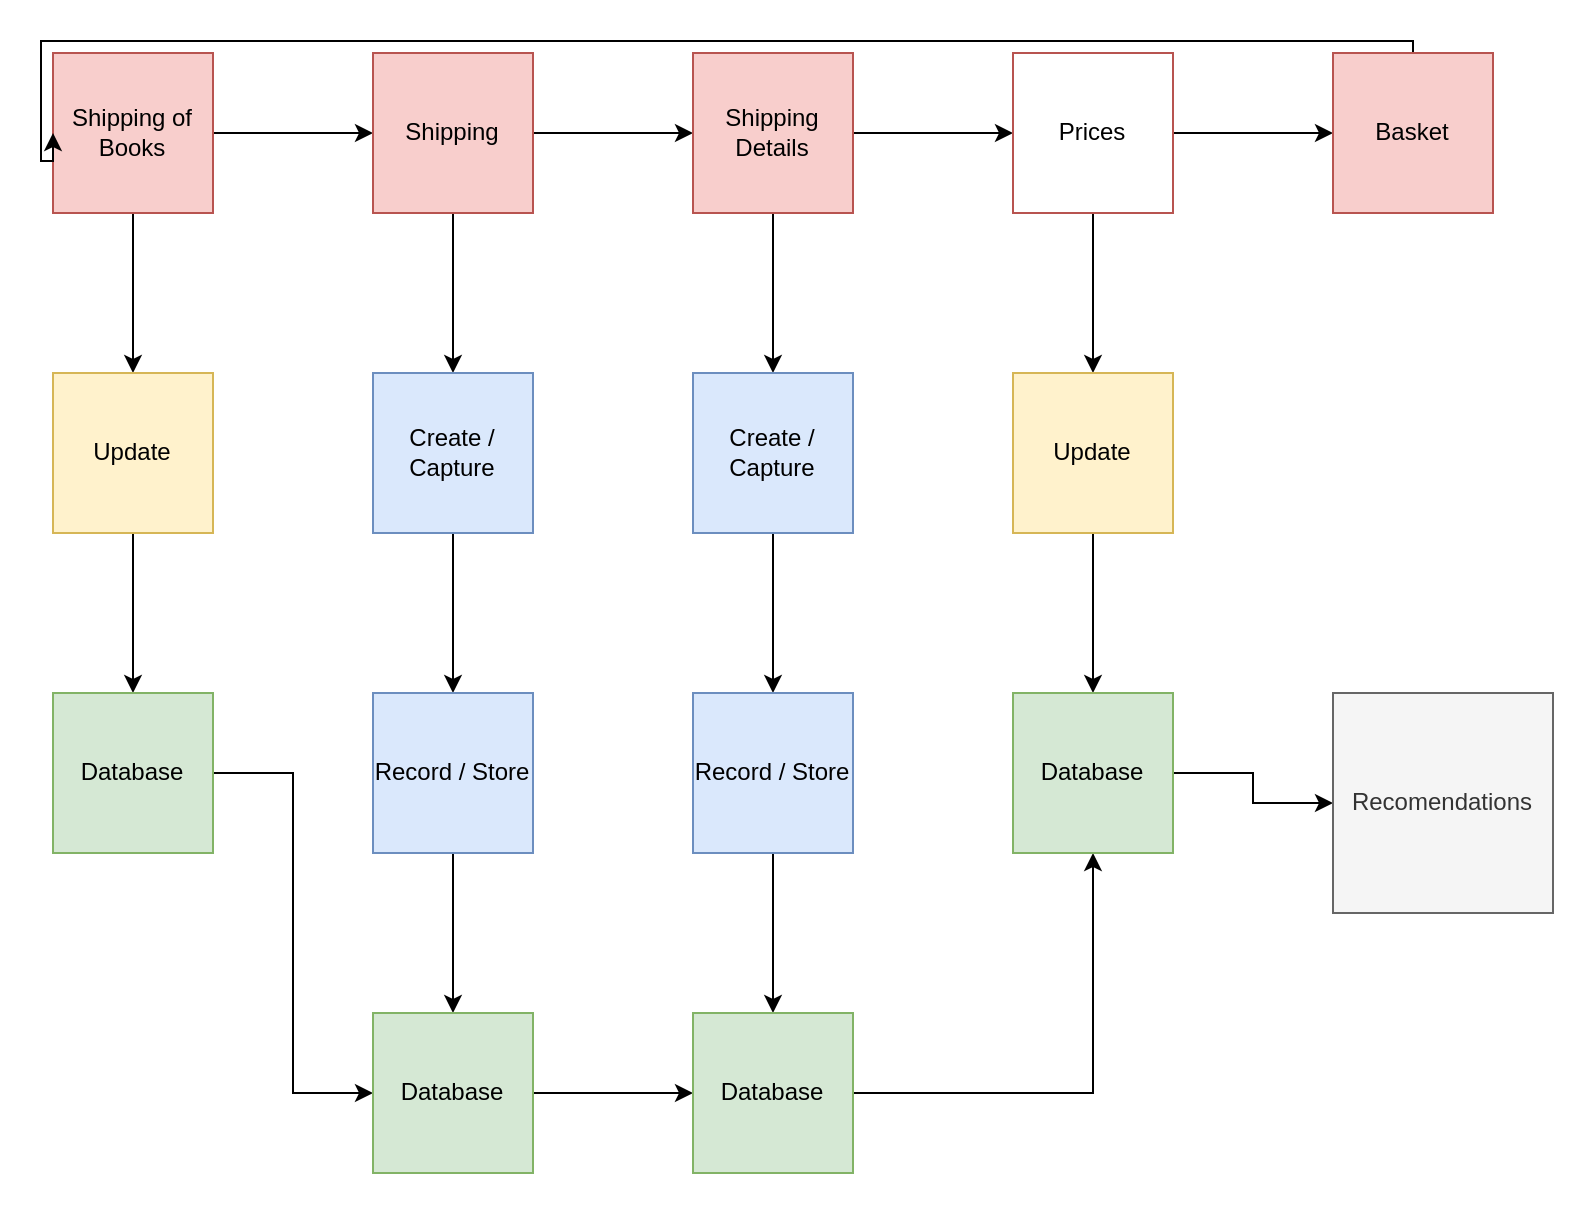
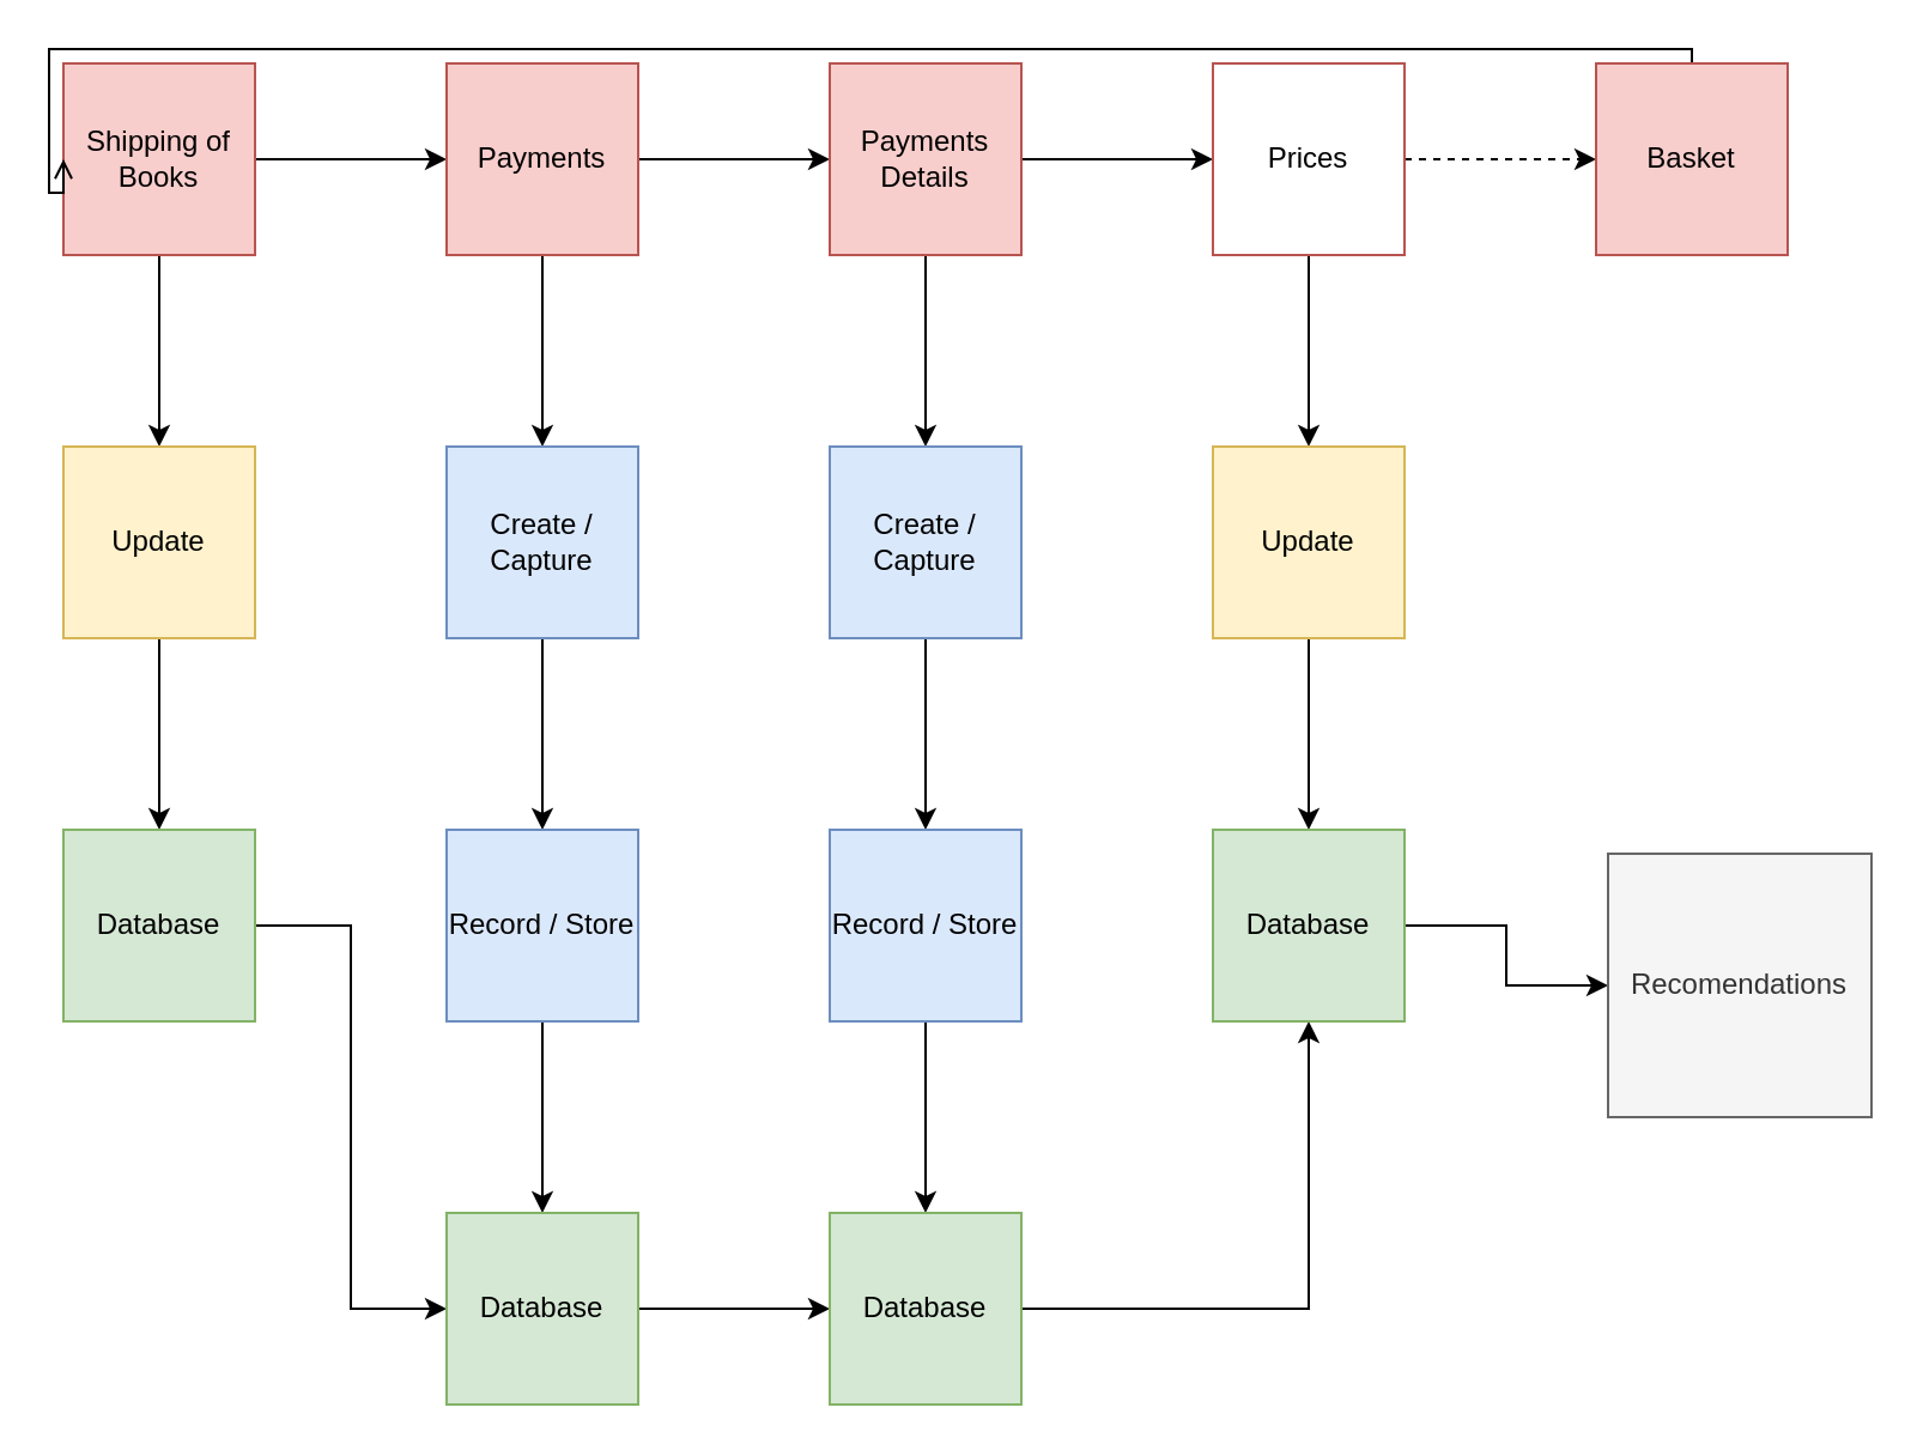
  <mxCell id="0" />
  <mxCell id="1" parent="0" />
  <mxCell id="2" value="" style="edgeStyle=orthogonalEdgeStyle;rounded=0;orthogonalLoop=1;jettySize=auto;html=1;" edge="1" parent="1" source="4" target="11"><mxGeometry relative="1" as="geometry" /></mxCell>
  <mxCell id="3" value="" style="edgeStyle=orthogonalEdgeStyle;rounded=0;orthogonalLoop=1;jettySize=auto;html=1;" edge="1" parent="1" source="4" target="6"><mxGeometry relative="1" as="geometry" /></mxCell>
  <mxCell id="4" value="Shipping of Books" style="whiteSpace=wrap;html=1;aspect=fixed;fillColor=#f8cecc;strokeColor=#b85450;" vertex="1" parent="1"><mxGeometry x="26" y="26" width="80" height="80" as="geometry" /></mxCell>
  <mxCell id="5" value="" style="edgeStyle=orthogonalEdgeStyle;rounded=0;orthogonalLoop=1;jettySize=auto;html=1;" edge="1" parent="1" source="6" target="8"><mxGeometry relative="1" as="geometry" /></mxCell>
  <mxCell id="6" value="Update" style="whiteSpace=wrap;html=1;aspect=fixed;fillColor=#fff2cc;strokeColor=#d6b656;" vertex="1" parent="1"><mxGeometry x="26" y="186" width="80" height="80" as="geometry" /></mxCell>
  <mxCell id="7" value="" style="edgeStyle=orthogonalEdgeStyle;rounded=0;orthogonalLoop=1;jettySize=auto;html=1;entryX=0;entryY=0.5;entryDx=0;entryDy=0;" edge="1" parent="1" source="8" target="17"><mxGeometry relative="1" as="geometry"><mxPoint x="66" y="506" as="targetPoint" /></mxGeometry></mxCell>
  <mxCell id="8" value="Database" style="whiteSpace=wrap;html=1;aspect=fixed;fillColor=#d5e8d4;strokeColor=#82b366;" vertex="1" parent="1"><mxGeometry x="26" y="346" width="80" height="80" as="geometry" /></mxCell>
  <mxCell id="9" value="" style="edgeStyle=orthogonalEdgeStyle;rounded=0;orthogonalLoop=1;jettySize=auto;html=1;" edge="1" parent="1" source="11" target="20"><mxGeometry relative="1" as="geometry" /></mxCell>
  <mxCell id="10" value="" style="edgeStyle=orthogonalEdgeStyle;rounded=0;orthogonalLoop=1;jettySize=auto;html=1;" edge="1" parent="1" source="11" target="13"><mxGeometry relative="1" as="geometry" /></mxCell>
- <mxCell id="11" value="Shipping" style="whiteSpace=wrap;html=1;aspect=fixed;fillColor=#f8cecc;strokeColor=#b85450;" vertex="1" parent="1"><mxGeometry x="186" y="26" width="80" height="80" as="geometry" /></mxCell>
+ <mxCell id="11" value="Payments" style="whiteSpace=wrap;html=1;aspect=fixed;fillColor=#f8cecc;strokeColor=#b85450;" vertex="1" parent="1"><mxGeometry x="186" y="26" width="80" height="80" as="geometry" /></mxCell>
  <mxCell id="12" value="" style="edgeStyle=orthogonalEdgeStyle;rounded=0;orthogonalLoop=1;jettySize=auto;html=1;" edge="1" parent="1" source="13" target="15"><mxGeometry relative="1" as="geometry" /></mxCell>
  <mxCell id="13" value="Create / Capture" style="whiteSpace=wrap;html=1;aspect=fixed;fillColor=#dae8fc;strokeColor=#6c8ebf;" vertex="1" parent="1"><mxGeometry x="186" y="186" width="80" height="80" as="geometry" /></mxCell>
  <mxCell id="14" value="" style="edgeStyle=orthogonalEdgeStyle;rounded=0;orthogonalLoop=1;jettySize=auto;html=1;" edge="1" parent="1" source="15" target="17"><mxGeometry relative="1" as="geometry" /></mxCell>
  <mxCell id="15" value="Record / Store" style="whiteSpace=wrap;html=1;aspect=fixed;fillColor=#dae8fc;strokeColor=#6c8ebf;" vertex="1" parent="1"><mxGeometry x="186" y="346" width="80" height="80" as="geometry" /></mxCell>
  <mxCell id="16" value="" style="edgeStyle=orthogonalEdgeStyle;rounded=0;orthogonalLoop=1;jettySize=auto;html=1;" edge="1" parent="1" source="17" target="26"><mxGeometry relative="1" as="geometry" /></mxCell>
  <mxCell id="17" value="Database" style="whiteSpace=wrap;html=1;aspect=fixed;fillColor=#d5e8d4;strokeColor=#82b366;" vertex="1" parent="1"><mxGeometry x="186" y="506" width="80" height="80" as="geometry" /></mxCell>
  <mxCell id="18" value="" style="edgeStyle=orthogonalEdgeStyle;rounded=0;orthogonalLoop=1;jettySize=auto;html=1;" edge="1" parent="1" source="20" target="29"><mxGeometry relative="1" as="geometry" /></mxCell>
  <mxCell id="19" value="" style="edgeStyle=orthogonalEdgeStyle;rounded=0;orthogonalLoop=1;jettySize=auto;html=1;" edge="1" parent="1" source="20" target="22"><mxGeometry relative="1" as="geometry" /></mxCell>
- <mxCell id="20" value="Shipping Details" style="whiteSpace=wrap;html=1;aspect=fixed;fillColor=#f8cecc;strokeColor=#b85450;" vertex="1" parent="1"><mxGeometry x="346" y="26" width="80" height="80" as="geometry" /></mxCell>
+ <mxCell id="20" value="Payments Details" style="whiteSpace=wrap;html=1;aspect=fixed;fillColor=#f8cecc;strokeColor=#b85450;" vertex="1" parent="1"><mxGeometry x="346" y="26" width="80" height="80" as="geometry" /></mxCell>
  <mxCell id="21" value="" style="edgeStyle=orthogonalEdgeStyle;rounded=0;orthogonalLoop=1;jettySize=auto;html=1;" edge="1" parent="1" source="22" target="24"><mxGeometry relative="1" as="geometry" /></mxCell>
  <mxCell id="22" value="Create / Capture" style="whiteSpace=wrap;html=1;aspect=fixed;fillColor=#dae8fc;strokeColor=#6c8ebf;" vertex="1" parent="1"><mxGeometry x="346" y="186" width="80" height="80" as="geometry" /></mxCell>
  <mxCell id="23" value="" style="edgeStyle=orthogonalEdgeStyle;rounded=0;orthogonalLoop=1;jettySize=auto;html=1;" edge="1" parent="1" source="24" target="26"><mxGeometry relative="1" as="geometry" /></mxCell>
  <mxCell id="24" value="Record / Store" style="whiteSpace=wrap;html=1;aspect=fixed;fillColor=#dae8fc;strokeColor=#6c8ebf;" vertex="1" parent="1"><mxGeometry x="346" y="346" width="80" height="80" as="geometry" /></mxCell>
  <mxCell id="25" value="" style="edgeStyle=orthogonalEdgeStyle;rounded=0;orthogonalLoop=1;jettySize=auto;html=1;entryX=0.5;entryY=1;entryDx=0;entryDy=0;" edge="1" parent="1" source="26" target="35"><mxGeometry relative="1" as="geometry"><mxPoint x="506" y="546" as="targetPoint" /></mxGeometry></mxCell>
  <mxCell id="26" value="Database" style="whiteSpace=wrap;html=1;aspect=fixed;fillColor=#d5e8d4;strokeColor=#82b366;" vertex="1" parent="1"><mxGeometry x="346" y="506" width="80" height="80" as="geometry" /></mxCell>
  <mxCell id="27" value="" style="edgeStyle=orthogonalEdgeStyle;rounded=0;orthogonalLoop=1;jettySize=auto;html=1;" edge="1" parent="1" source="29" target="33"><mxGeometry relative="1" as="geometry" /></mxCell>
- <mxCell id="28" value="" style="edgeStyle=orthogonalEdgeStyle;rounded=0;orthogonalLoop=1;jettySize=auto;html=1;" edge="1" parent="1" source="29" target="31"><mxGeometry relative="1" as="geometry" /></mxCell>
+ <mxCell id="28" value="" style="edgeStyle=orthogonalEdgeStyle;rounded=0;orthogonalLoop=1;jettySize=auto;html=1;dashed=1;" edge="1" parent="1" source="29" target="31"><mxGeometry relative="1" as="geometry" /></mxCell>
  <mxCell id="29" value="Prices" style="whiteSpace=wrap;html=1;aspect=fixed;fillColor=#ffffff;strokeColor=#b85450;" vertex="1" parent="1"><mxGeometry x="506" y="26" width="80" height="80" as="geometry" /></mxCell>
- <mxCell id="30" style="edgeStyle=orthogonalEdgeStyle;rounded=0;orthogonalLoop=1;jettySize=auto;html=1;entryX=0;entryY=0.5;entryDx=0;entryDy=0;" edge="1" parent="1" source="31" target="4"><mxGeometry relative="1" as="geometry"><Array as="points"><mxPoint x="706" y="20" /><mxPoint x="20" y="20" /><mxPoint x="20" y="80" /></Array></mxGeometry></mxCell>
+ <mxCell id="30" style="edgeStyle=orthogonalEdgeStyle;rounded=0;orthogonalLoop=1;jettySize=auto;html=1;entryX=0;entryY=0.5;entryDx=0;entryDy=0;endArrow=open;" edge="1" parent="1" source="31" target="4"><mxGeometry relative="1" as="geometry"><Array as="points"><mxPoint x="706" y="20" /><mxPoint x="20" y="20" /><mxPoint x="20" y="80" /></Array></mxGeometry></mxCell>
  <mxCell id="31" value="Basket" style="whiteSpace=wrap;html=1;aspect=fixed;fillColor=#f8cecc;strokeColor=#b85450;" vertex="1" parent="1"><mxGeometry x="666" y="26" width="80" height="80" as="geometry" /></mxCell>
  <mxCell id="32" value="" style="edgeStyle=orthogonalEdgeStyle;rounded=0;orthogonalLoop=1;jettySize=auto;html=1;" edge="1" parent="1" source="33" target="35"><mxGeometry relative="1" as="geometry" /></mxCell>
  <mxCell id="33" value="Update" style="whiteSpace=wrap;html=1;aspect=fixed;fillColor=#fff2cc;strokeColor=#d6b656;" vertex="1" parent="1"><mxGeometry x="506" y="186" width="80" height="80" as="geometry" /></mxCell>
  <mxCell id="34" value="" style="edgeStyle=orthogonalEdgeStyle;rounded=0;orthogonalLoop=1;jettySize=auto;html=1;" edge="1" parent="1" source="35" target="36"><mxGeometry relative="1" as="geometry" /></mxCell>
  <mxCell id="35" value="Database" style="whiteSpace=wrap;html=1;aspect=fixed;fillColor=#d5e8d4;strokeColor=#82b366;" vertex="1" parent="1"><mxGeometry x="506" y="346" width="80" height="80" as="geometry" /></mxCell>
- <mxCell id="36" value="Recomendations" style="whiteSpace=wrap;html=1;aspect=fixed;fillColor=#f5f5f5;strokeColor=#666666;fontColor=#333333;" vertex="1" parent="1"><mxGeometry x="666" y="346" width="110" height="110" as="geometry" /></mxCell>
+ <mxCell id="36" value="Recomendations" style="whiteSpace=wrap;html=1;aspect=fixed;fillColor=#f5f5f5;strokeColor=#666666;fontColor=#333333;" vertex="1" parent="1"><mxGeometry x="671" y="356" width="110" height="110" as="geometry" /></mxCell>
